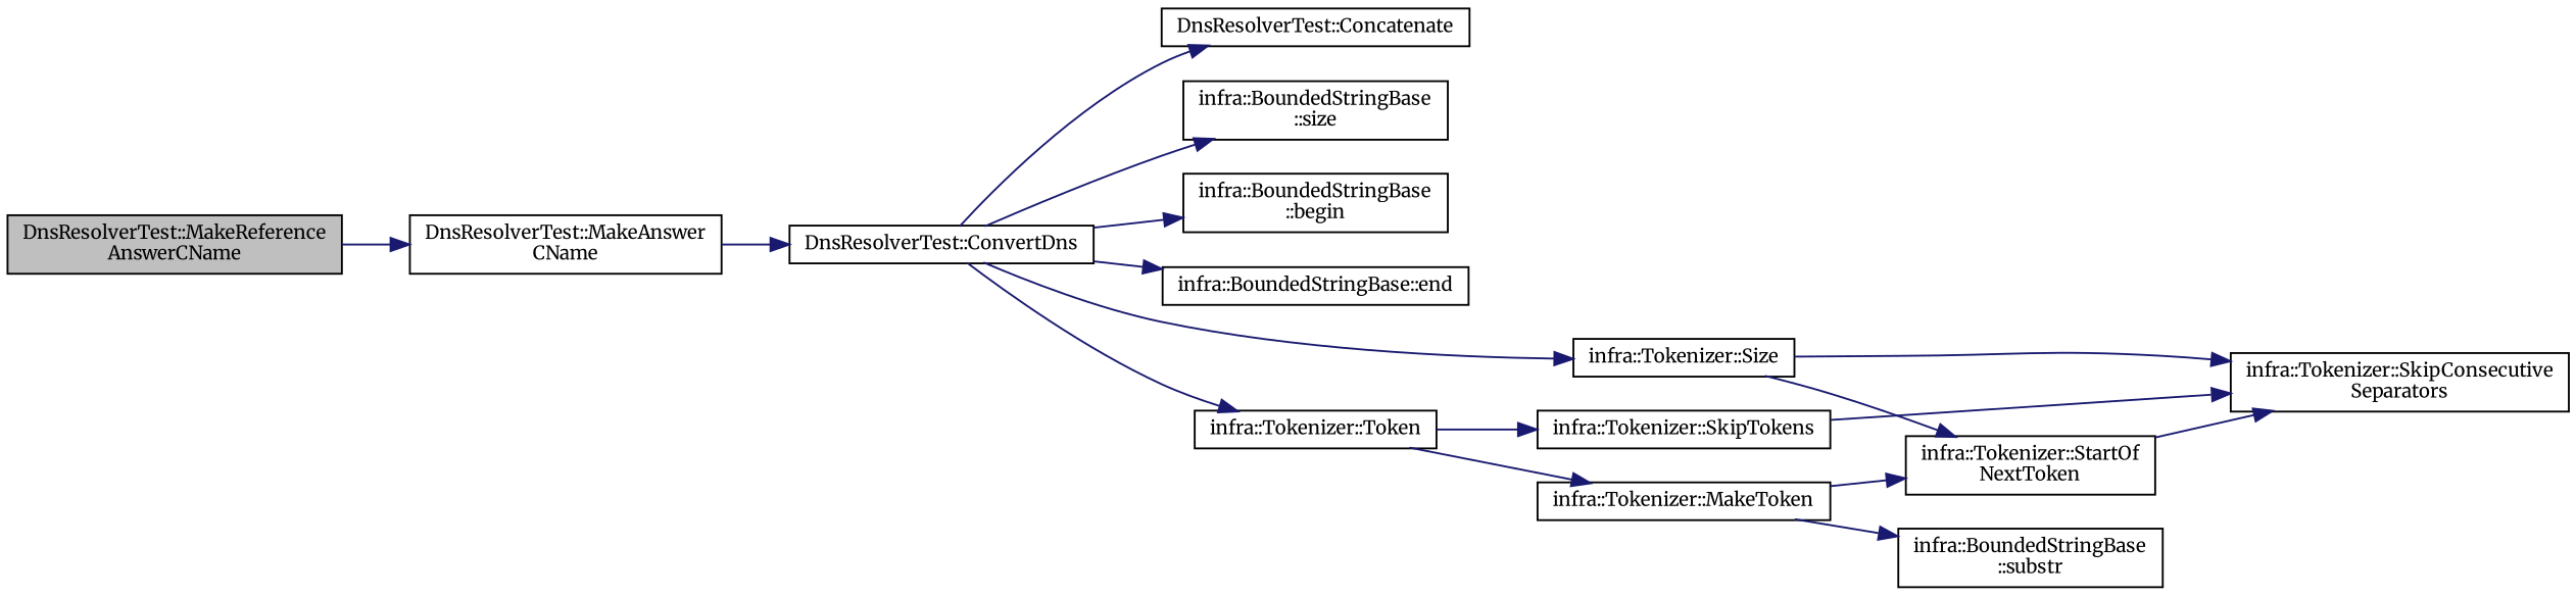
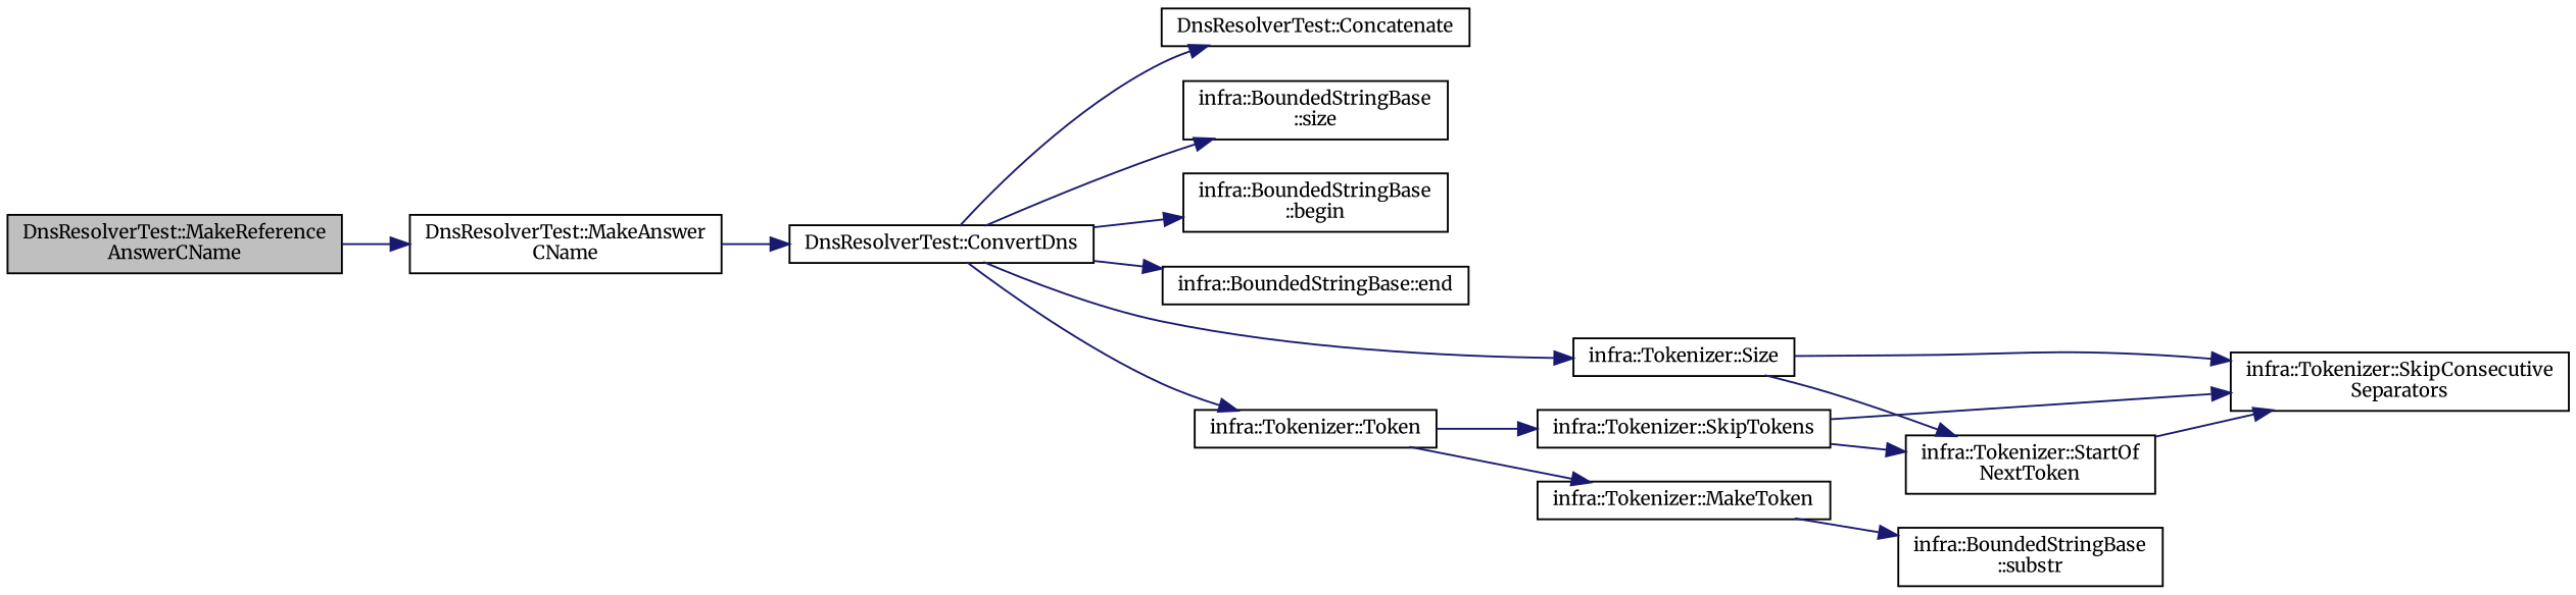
  digraph {
    fontname=Merriweather
    rankdir=LR
    node [color=black fillcolor=white fontname=Merriweather fontsize=10 shape=record style=filled]
    edge [color=midnightblue fontname=Merriweather fontsize=10 labelfontname=Helvetica labelfontsize=10 style=solid]
    n1 [fillcolor=grey75 fontcolor=black height=0.2 label="DnsResolverTest::MakeReference\lAnswerCName" width=0.4]
    n2 [height=0.2 label="DnsResolverTest::MakeAnswer\lCName" width=0.4]
    n3 [height=0.2 label="DnsResolverTest::ConvertDns" width=0.4]
    n4 [height=0.2 label="DnsResolverTest::Concatenate" width=0.4]
    n5 [height=0.2 label="infra::BoundedStringBase\l::size" width=0.4]
    n6 [height=0.2 label="infra::BoundedStringBase\l::begin" width=0.4]
    n7 [height=0.2 label="infra::BoundedStringBase::end" width=0.4]
    n8 [height=0.2 label="infra::Tokenizer::Size" width=0.4]
    n9 [height=0.2 label="infra::Tokenizer::Token" width=0.4]
    n10 [height=0.2 label="infra::Tokenizer::SkipConsecutive\lSeparators" width=0.4]
    n11 [height=0.2 label="infra::Tokenizer::StartOf\lNextToken" width=0.4]
    n12 [height=0.2 label="infra::Tokenizer::SkipTokens" width=0.4]
    n13 [height=0.2 label="infra::Tokenizer::MakeToken" width=0.4]
    n14 [height=0.2 label="infra::BoundedStringBase\l::substr" width=0.4]
    n1 -> n2
    n2 -> n3
    n3 -> n4
    n3 -> n5
    n3 -> n6
    n3 -> n7
    n3 -> n8
    n3 -> n9
    n8 -> n10
    n8 -> n11
    n9 -> n12
    n9 -> n13
    n11 -> n10
    n12 -> n10
-   n13 -> n11
+   n12 -> n11
    n13 -> n14
  }
